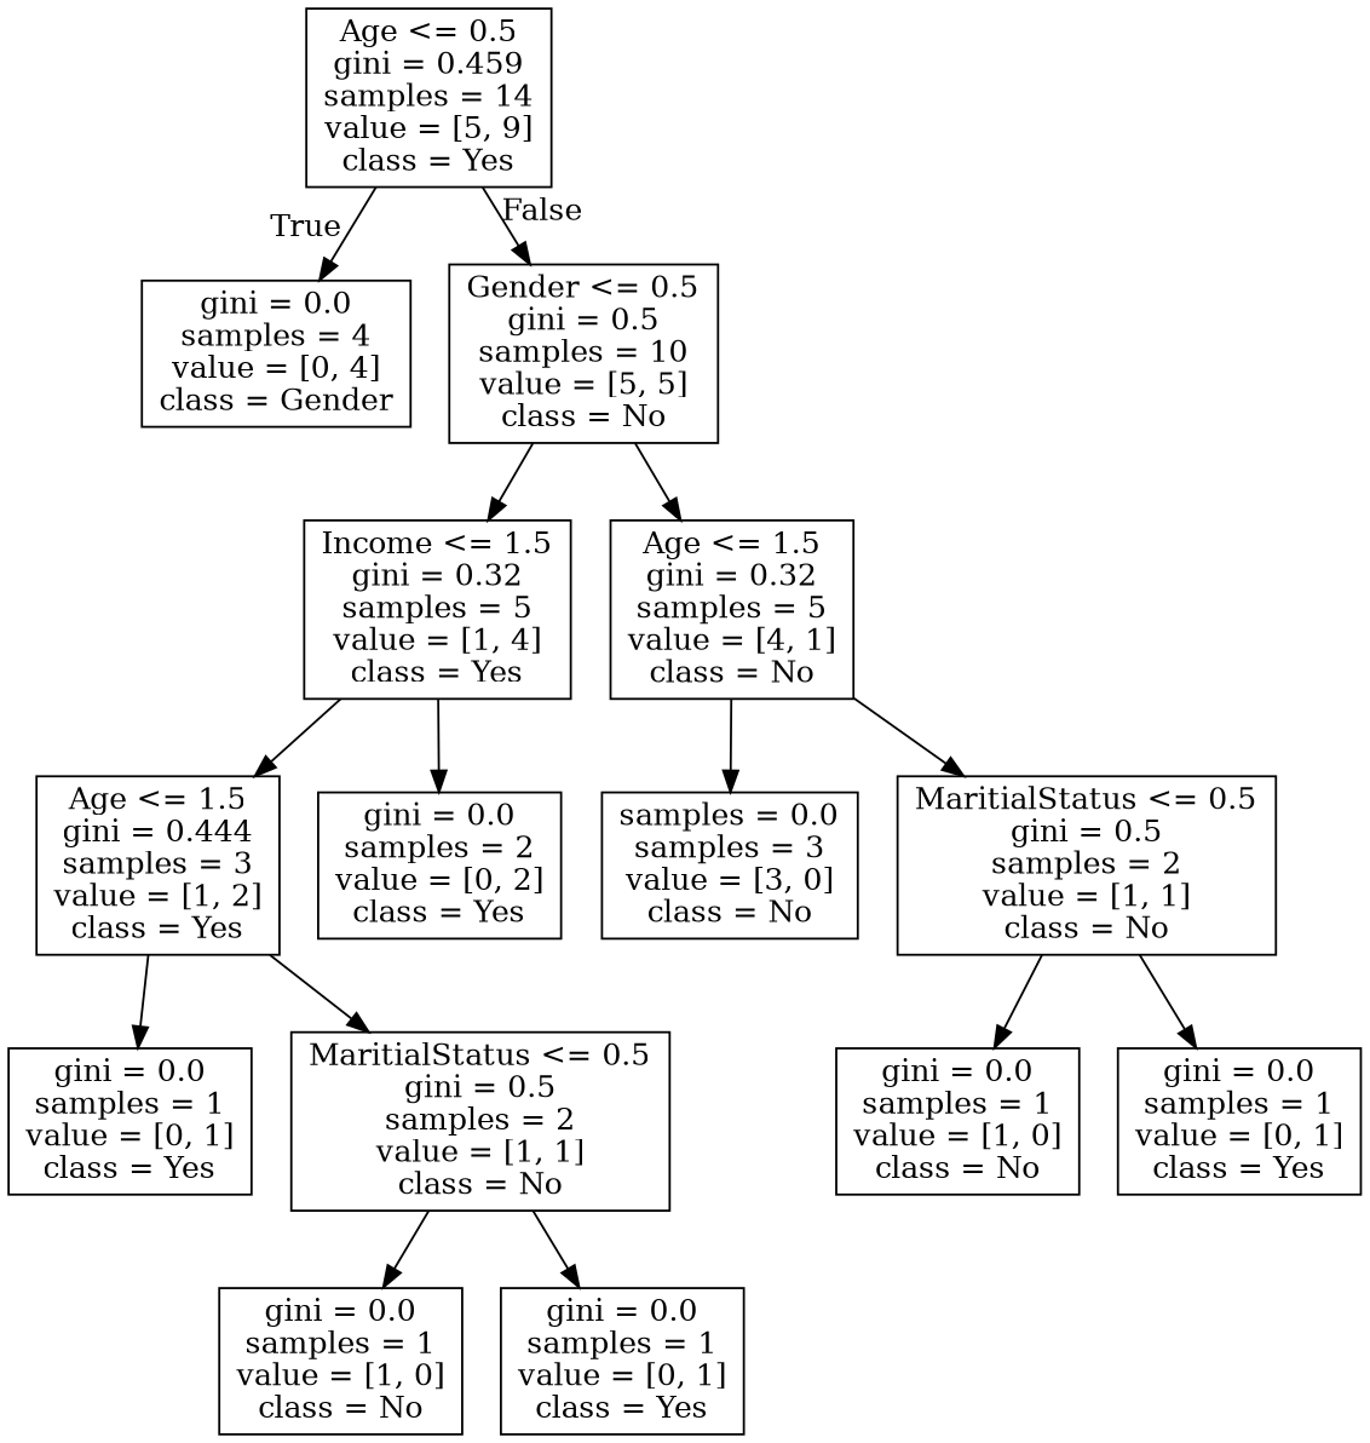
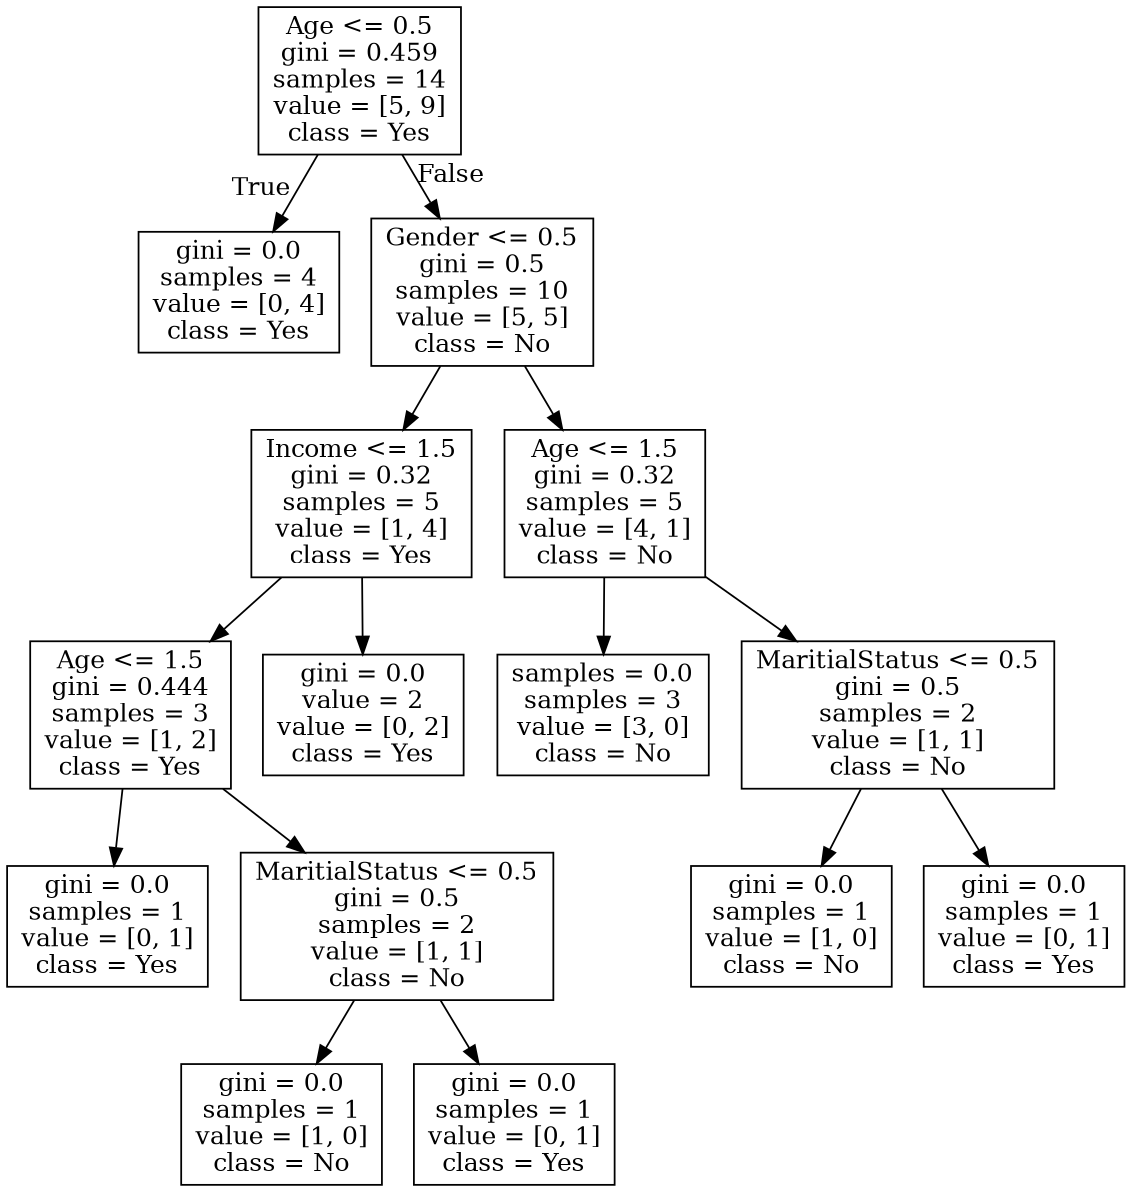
  digraph {
    node [shape=box]
    n1 [label="Age <= 0.5\ngini = 0.459\nsamples = 14\nvalue = [5, 9]\nclass = Yes"]
-   n2 [label="gini = 0.0\nsamples = 4\nvalue = [0, 4]\nclass = Gender"]
+   n2 [label="gini = 0.0\nsamples = 4\nvalue = [0, 4]\nclass = Yes"]
    n3 [label="Gender <= 0.5\ngini = 0.5\nsamples = 10\nvalue = [5, 5]\nclass = No"]
    n4 [label="Income <= 1.5\ngini = 0.32\nsamples = 5\nvalue = [1, 4]\nclass = Yes"]
    n5 [label="Age <= 1.5\ngini = 0.32\nsamples = 5\nvalue = [4, 1]\nclass = No"]
    n6 [label="Age <= 1.5\ngini = 0.444\nsamples = 3\nvalue = [1, 2]\nclass = Yes"]
-   n7 [label="gini = 0.0\nsamples = 2\nvalue = [0, 2]\nclass = Yes"]
+   n7 [label="gini = 0.0\nvalue = 2\nvalue = [0, 2]\nclass = Yes"]
    n8 [label="samples = 0.0\nsamples = 3\nvalue = [3, 0]\nclass = No"]
    n9 [label="MaritialStatus <= 0.5\ngini = 0.5\nsamples = 2\nvalue = [1, 1]\nclass = No"]
    n10 [label="gini = 0.0\nsamples = 1\nvalue = [0, 1]\nclass = Yes"]
    n11 [label="MaritialStatus <= 0.5\ngini = 0.5\nsamples = 2\nvalue = [1, 1]\nclass = No"]
    n12 [label="gini = 0.0\nsamples = 1\nvalue = [1, 0]\nclass = No"]
    n13 [label="gini = 0.0\nsamples = 1\nvalue = [0, 1]\nclass = Yes"]
    n14 [label="gini = 0.0\nsamples = 1\nvalue = [1, 0]\nclass = No"]
    n15 [label="gini = 0.0\nsamples = 1\nvalue = [0, 1]\nclass = Yes"]
    n1 -> n2 [headlabel=True labelangle=45 labeldistance=2.5]
    n1 -> n3 [headlabel=False labelangle=-45 labeldistance=2.5]
    n3 -> n4
    n3 -> n5
    n4 -> n6
    n4 -> n7
    n5 -> n8
    n5 -> n9
    n6 -> n10
    n6 -> n11
    n9 -> n14
    n9 -> n15
    n11 -> n12
    n11 -> n13
  }
